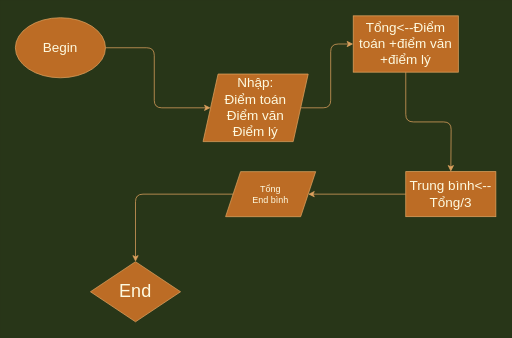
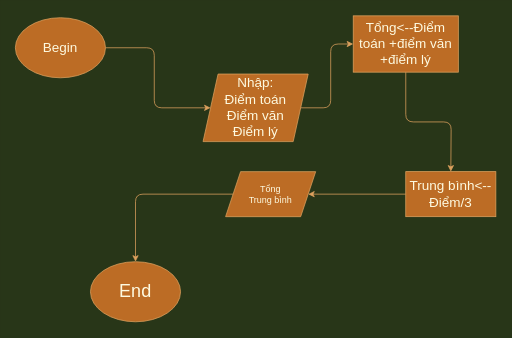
  <mxCell id="0" />
  <mxCell id="1" parent="0" />
  <mxCell id="2" style="edgeStyle=orthogonalEdgeStyle;curved=0;rounded=1;sketch=0;orthogonalLoop=1;jettySize=auto;html=1;exitX=1;exitY=0.5;exitDx=0;exitDy=0;strokeColor=#DDA15E;fillColor=#BC6C25;fontColor=#FEFAE0;labelBackgroundColor=#283618;" edge="1" parent="1" source="3" target="5"><mxGeometry relative="1" as="geometry" /></mxCell>
  <mxCell id="3" value="&lt;font style=&quot;font-size: 18px&quot;&gt;Begin&lt;/font&gt;" style="ellipse;whiteSpace=wrap;html=1;rounded=0;sketch=0;strokeColor=#DDA15E;fillColor=#BC6C25;fontColor=#FEFAE0;" vertex="1" parent="1"><mxGeometry y="23" width="120" height="80" as="geometry" x="20" /></mxCell>
  <mxCell id="4" style="edgeStyle=orthogonalEdgeStyle;curved=0;rounded=1;sketch=0;orthogonalLoop=1;jettySize=auto;html=1;exitX=1;exitY=0.5;exitDx=0;exitDy=0;entryX=0;entryY=0.5;entryDx=0;entryDy=0;strokeColor=#DDA15E;fillColor=#BC6C25;fontColor=#FEFAE0;labelBackgroundColor=#283618;" edge="1" parent="1" source="5" target="7"><mxGeometry relative="1" as="geometry" /></mxCell>
  <mxCell id="5" value="&lt;font style=&quot;font-size: 18px&quot;&gt;Nhập:&lt;br&gt;Điểm toán&lt;br&gt;Điểm văn&lt;br&gt;Điểm lý&lt;/font&gt;" style="shape=parallelogram;perimeter=parallelogramPerimeter;whiteSpace=wrap;html=1;fixedSize=1;rounded=0;sketch=0;strokeColor=#DDA15E;fillColor=#BC6C25;fontColor=#FEFAE0;" vertex="1" parent="1"><mxGeometry x="270" y="98" width="140" height="90" as="geometry" /></mxCell>
  <mxCell id="6" style="edgeStyle=orthogonalEdgeStyle;curved=0;rounded=1;sketch=0;orthogonalLoop=1;jettySize=auto;html=1;exitX=0.5;exitY=1;exitDx=0;exitDy=0;strokeColor=#DDA15E;fillColor=#BC6C25;fontColor=#FEFAE0;labelBackgroundColor=#283618;" edge="1" parent="1" source="7"><mxGeometry relative="1" as="geometry"><mxPoint x="600" y="228" as="targetPoint" /></mxGeometry></mxCell>
  <mxCell id="7" value="&lt;font style=&quot;font-size: 18px&quot;&gt;Tổng&amp;lt;--Điểm toán +điểm văn +điểm lý&lt;/font&gt;" style="rounded=0;whiteSpace=wrap;html=1;sketch=0;strokeColor=#DDA15E;fillColor=#BC6C25;fontColor=#FEFAE0;" vertex="1" parent="1"><mxGeometry x="470" y="20.5" width="140" height="75" as="geometry" /></mxCell>
  <mxCell id="8" style="edgeStyle=orthogonalEdgeStyle;curved=0;rounded=1;sketch=0;orthogonalLoop=1;jettySize=auto;html=1;exitX=0;exitY=0.5;exitDx=0;exitDy=0;strokeColor=#DDA15E;fillColor=#BC6C25;fontColor=#FEFAE0;" edge="1" parent="1" source="9" target="12"><mxGeometry relative="1" as="geometry" /></mxCell>
- <mxCell id="9" value="&lt;font style=&quot;font-size: 18px&quot;&gt;Trung bình&amp;lt;--Tổng/3&lt;/font&gt;" style="rounded=0;whiteSpace=wrap;html=1;sketch=0;strokeColor=#DDA15E;fillColor=#BC6C25;fontColor=#FEFAE0;" vertex="1" parent="1"><mxGeometry x="540" y="228" width="120" height="60" as="geometry" /></mxCell>
- <mxCell id="10" value="&lt;font style=&quot;font-size: 24px&quot;&gt;End&lt;/font&gt;" style="rhombus;whiteSpace=wrap;html=1;fillColor=#BC6C25;strokeColor=#DDA15E;fontColor=#FEFAE0;" vertex="1" parent="1"><mxGeometry x="120" y="348" width="120" height="80" as="geometry" /></mxCell>
+ <mxCell id="9" value="&lt;font style=&quot;font-size: 18px&quot;&gt;Trung bình&amp;lt;--Điểm/3&lt;/font&gt;" style="rounded=0;whiteSpace=wrap;html=1;sketch=0;strokeColor=#DDA15E;fillColor=#BC6C25;fontColor=#FEFAE0;" vertex="1" parent="1"><mxGeometry x="540" y="228" width="120" height="60" as="geometry" /></mxCell>
+ <mxCell id="10" value="&lt;font style=&quot;font-size: 24px&quot;&gt;End&lt;/font&gt;" style="ellipse;whiteSpace=wrap;html=1;fillColor=#BC6C25;strokeColor=#DDA15E;fontColor=#FEFAE0;" vertex="1" parent="1"><mxGeometry x="120" y="348" width="120" height="80" as="geometry" /></mxCell>
  <mxCell id="11" style="edgeStyle=orthogonalEdgeStyle;curved=0;rounded=1;sketch=0;orthogonalLoop=1;jettySize=auto;html=1;exitX=0;exitY=0.5;exitDx=0;exitDy=0;entryX=0.5;entryY=0;entryDx=0;entryDy=0;strokeColor=#DDA15E;fillColor=#BC6C25;fontColor=#FEFAE0;" edge="1" parent="1" source="12" target="10"><mxGeometry relative="1" as="geometry" /></mxCell>
- <mxCell id="12" value="Tổng&lt;br&gt;End bình" style="shape=parallelogram;perimeter=parallelogramPerimeter;whiteSpace=wrap;html=1;fixedSize=1;rounded=0;sketch=0;strokeColor=#DDA15E;fillColor=#BC6C25;fontColor=#FEFAE0;" vertex="1" parent="1"><mxGeometry x="300" y="228" width="120" height="60" as="geometry" /></mxCell>
+ <mxCell id="12" value="Tổng&lt;br&gt;Trung bình" style="shape=parallelogram;perimeter=parallelogramPerimeter;whiteSpace=wrap;html=1;fixedSize=1;rounded=0;sketch=0;strokeColor=#DDA15E;fillColor=#BC6C25;fontColor=#FEFAE0;" vertex="1" parent="1"><mxGeometry x="300" y="228" width="120" height="60" as="geometry" /></mxCell>
